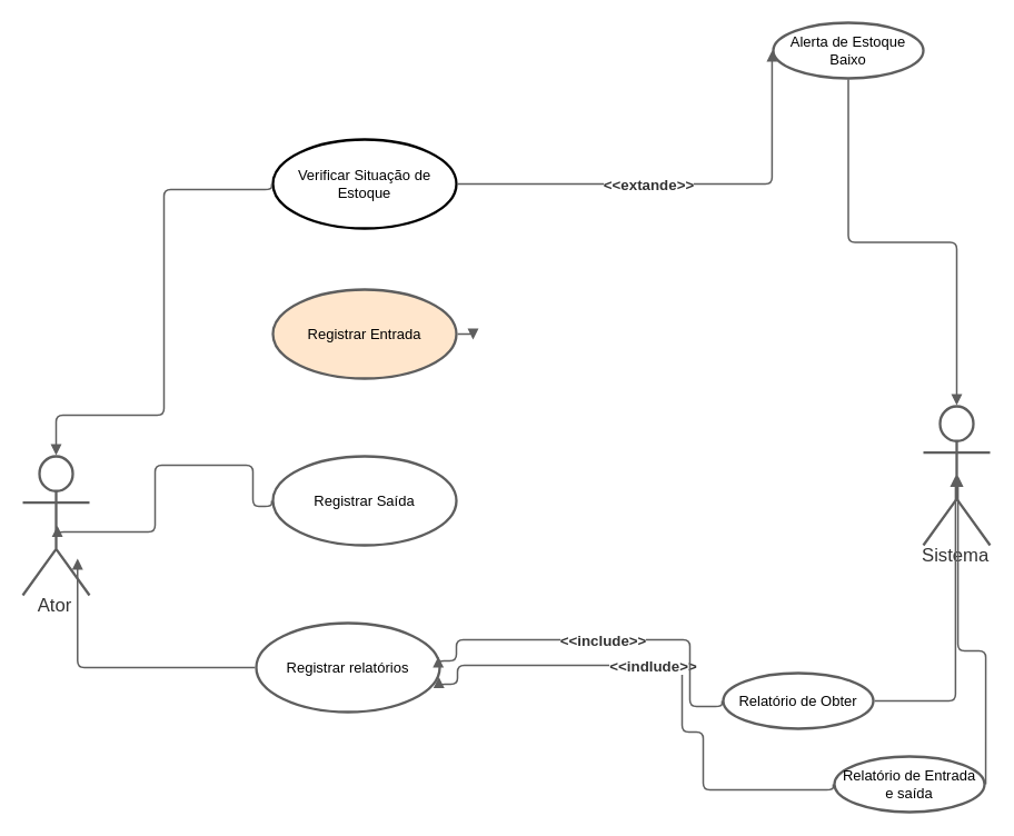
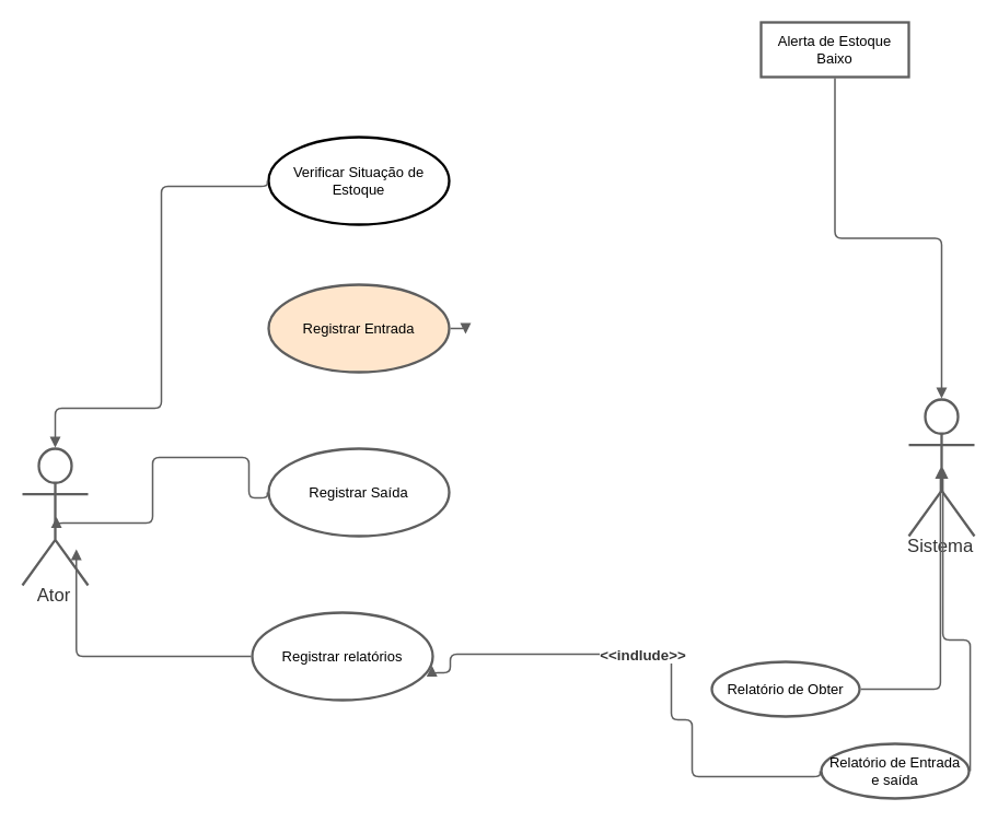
  <mxCell id="0" />
  <mxCell id="1" parent="0" />
  <mxCell id="2" value="Verificar Situação de Estoque" style="html=1;overflow=block;blockSpacing=1;whiteSpace=wrap;ellipse;fontSize=13;spacing=3.8;strokeOpacity=100;rounded=1;absoluteArcSize=1;arcSize=9;strokeWidth=2.3;lucidId=mt-2bgOAHsMb;" vertex="1" parent="1"><mxGeometry x="245" y="125" width="165" height="80" as="geometry" /></mxCell>
  <mxCell id="3" value="Ator" style="html=1;overflow=block;blockSpacing=1;shape=umlActor;labelPosition=center;verticalLabelPosition=bottom;verticalAlign=top;whiteSpace=nowrap;fontSize=16.7;fontColor=#333333;spacing=0;strokeColor=#5e5e5e;strokeOpacity=100;rounded=1;absoluteArcSize=1;arcSize=9;strokeWidth=2.3;lucidId=Bu-2PB0WC_F9;" vertex="1" parent="1"><mxGeometry x="20" y="410" width="60" height="125" as="geometry" /></mxCell>
  <mxCell id="4" value="Registrar Entrada" style="html=1;overflow=block;blockSpacing=1;whiteSpace=wrap;ellipse;fontSize=13;spacing=3.8;strokeColor=#5e5e5e;strokeOpacity=100;rounded=1;absoluteArcSize=1;arcSize=9;strokeWidth=2.3;lucidId=NA-27-uLabnv;fillColor=#ffe6cc;" vertex="1" parent="1"><mxGeometry x="245" y="260" width="165" height="80" as="geometry" /></mxCell>
  <mxCell id="5" value="Registrar Saída" style="html=1;overflow=block;blockSpacing=1;whiteSpace=wrap;ellipse;fontSize=13;spacing=3.8;strokeColor=#5e5e5e;strokeOpacity=100;rounded=1;absoluteArcSize=1;arcSize=9;strokeWidth=2.3;lucidId=OA-2yGxJ8jJ~;" vertex="1" parent="1"><mxGeometry x="245" y="410" width="165" height="80" as="geometry" /></mxCell>
  <mxCell id="6" value="Registrar relatórios" style="html=1;overflow=block;blockSpacing=1;whiteSpace=wrap;ellipse;fontSize=13;spacing=3.8;strokeColor=#5e5e5e;strokeOpacity=100;rounded=1;absoluteArcSize=1;arcSize=9;strokeWidth=2.3;lucidId=UA-2cxu0X4r2;" vertex="1" parent="1"><mxGeometry x="230" y="560" width="165" height="80" as="geometry" /></mxCell>
  <mxCell id="7" value="" style="html=1;jettySize=18;whiteSpace=wrap;fontSize=13;strokeColor=#5E5E5E;strokeWidth=1.5;rounded=1;arcSize=12;edgeStyle=orthogonalEdgeStyle;startArrow=none;endArrow=block;endFill=1;exitX=1.007;exitY=0.5;exitPerimeter=0;lucidId=BC-2jBTFA~EH;" edge="1" parent="1" source="4"><mxGeometry width="100" height="100" relative="1" as="geometry"><Array as="points" /><mxPoint x="425" y="305" as="targetPoint" /></mxGeometry></mxCell>
  <mxCell id="8" value="Relatório de Entrada e saída" style="html=1;overflow=block;blockSpacing=1;whiteSpace=wrap;ellipse;fontSize=13;spacing=3.8;strokeColor=#5e5e5e;strokeOpacity=100;rounded=1;absoluteArcSize=1;arcSize=9;strokeWidth=2.3;lucidId=YD-2OxyvWWv7;" vertex="1" parent="1"><mxGeometry x="750" y="680" width="135" height="50" as="geometry" /></mxCell>
  <mxCell id="9" value="Relatório de Obter" style="html=1;overflow=block;blockSpacing=1;whiteSpace=wrap;ellipse;fontSize=13;spacing=3.8;strokeColor=#5e5e5e;strokeOpacity=100;rounded=1;absoluteArcSize=1;arcSize=9;strokeWidth=2.3;lucidId=tE-2r5AwD_ln;" vertex="1" parent="1"><mxGeometry x="650" y="605" width="135" height="50" as="geometry" /></mxCell>
  <mxCell id="10" value="" style="html=1;jettySize=18;whiteSpace=wrap;fontSize=13;strokeColor=#5E5E5E;strokeWidth=1.5;rounded=1;arcSize=12;edgeStyle=orthogonalEdgeStyle;startArrow=none;endArrow=block;endFill=1;exitX=-0.008;exitY=0.5;exitPerimeter=0;entryX=0.996;entryY=0.607;entryPerimeter=0;lucidId=4F-2Tjj0jD9R;" edge="1" parent="1" source="8" target="6"><mxGeometry width="100" height="100" relative="1" as="geometry"><Array as="points"><mxPoint x="632" y="710" /><mxPoint x="632" y="658" /><mxPoint x="613" y="658" /><mxPoint x="613" y="598" /><mxPoint x="411" y="598" /><mxPoint x="411" y="615" /></Array></mxGeometry></mxCell>
  <mxCell id="11" value="&amp;lt;&amp;lt;indlude&amp;gt;&amp;gt;" style="text;html=1;resizable=0;labelBackgroundColor=default;align=center;verticalAlign=middle;fontStyle=1;fontColor=#333333;fontSize=13.3;" vertex="1" parent="10"><mxGeometry x="0.128" relative="1" as="geometry" /></mxCell>
  <mxCell id="12" value="" style="html=1;jettySize=18;whiteSpace=wrap;fontSize=13;strokeColor=#5E5E5E;strokeWidth=1.5;rounded=1;arcSize=12;edgeStyle=orthogonalEdgeStyle;startArrow=none;endArrow=block;endFill=1;exitX=-0.007;exitY=0.5;exitPerimeter=0;entryX=0.5;entryY=-0.008;entryPerimeter=0;lucidId=yK-2WsW~t7N8;" edge="1" parent="1" source="2" target="3"><mxGeometry width="100" height="100" relative="1" as="geometry"><Array as="points"><mxPoint x="147" y="170" /><mxPoint x="147" y="373" /><mxPoint x="50" y="373" /></Array></mxGeometry></mxCell>
  <mxCell id="13" value="" style="html=1;jettySize=18;whiteSpace=wrap;fontSize=13;strokeColor=#5E5E5E;strokeWidth=1.5;rounded=1;arcSize=12;edgeStyle=orthogonalEdgeStyle;startArrow=none;endArrow=block;endFill=1;exitX=-0.007;exitY=0.5;exitPerimeter=0;entryX=0.519;entryY=0.5;entryPerimeter=0;lucidId=HK-2LC046P9L;" edge="1" parent="1" source="5" target="3"><mxGeometry width="100" height="100" relative="1" as="geometry"><Array as="points"><mxPoint x="227" y="455" /><mxPoint x="227" y="418" /><mxPoint x="139" y="418" /><mxPoint x="139" y="478" /></Array></mxGeometry></mxCell>
- <mxCell id="14" value="Alerta de Estoque  Baixo" style="html=1;overflow=block;blockSpacing=1;whiteSpace=wrap;ellipse;fontSize=13;spacing=3.8;strokeColor=#5e5e5e;strokeOpacity=100;rounded=1;absoluteArcSize=1;arcSize=9;strokeWidth=2.3;lucidId=H--2z~g60Yl2;" vertex="1" parent="1"><mxGeometry x="695" y="20" width="135" height="50" as="geometry" /></mxCell>
- <mxCell id="15" value="" style="html=1;jettySize=18;whiteSpace=wrap;fontSize=13;strokeColor=#5E5E5E;strokeWidth=1.5;rounded=1;arcSize=12;edgeStyle=orthogonalEdgeStyle;startArrow=none;endArrow=block;endFill=1;exitX=1.007;exitY=0.5;exitPerimeter=0;entryX=-0.008;entryY=0.5;entryPerimeter=0;lucidId=y.-2twQsLEgc;" edge="1" parent="1" source="2" target="14"><mxGeometry width="100" height="100" relative="1" as="geometry"><Array as="points" /></mxGeometry></mxCell>
- <mxCell id="16" value="&amp;lt;&amp;lt;extande&amp;gt;&amp;gt;" style="text;html=1;resizable=0;labelBackgroundColor=default;align=center;verticalAlign=middle;fontStyle=1;fontColor=#333333;fontSize=13.3;" vertex="1" parent="15"><mxGeometry x="-0.149" relative="1" as="geometry" /></mxCell>
+ <mxCell id="14" value="Alerta de Estoque  Baixo" style="html=1;overflow=block;blockSpacing=1;whiteSpace=wrap;fontSize=13;spacing=3.8;strokeColor=#5e5e5e;strokeOpacity=100;absoluteArcSize=1;arcSize=9;strokeWidth=2.3;lucidId=H--2z~g60Yl2;rounded=0;" vertex="1" parent="1"><mxGeometry x="695" y="20" width="135" height="50" as="geometry" /></mxCell>
  <mxCell id="17" value="" style="html=1;jettySize=18;whiteSpace=wrap;fontSize=13;strokeColor=#5E5E5E;strokeWidth=1.5;rounded=1;arcSize=12;edgeStyle=orthogonalEdgeStyle;startArrow=none;endArrow=block;endFill=1;exitX=-0.007;exitY=0.5;exitPerimeter=0;entryX=0.821;entryY=0.736;entryPerimeter=0;lucidId=oh_2_Cila35R;" edge="1" parent="1" source="6" target="3"><mxGeometry width="100" height="100" relative="1" as="geometry"><Array as="points" /></mxGeometry></mxCell>
- <mxCell id="18" value="" style="html=1;jettySize=18;whiteSpace=wrap;fontSize=13;strokeColor=#5E5E5E;strokeWidth=1.5;rounded=1;arcSize=12;edgeStyle=orthogonalEdgeStyle;startArrow=none;endArrow=block;endFill=1;exitX=-0.008;exitY=0.5;exitPerimeter=0;entryX=0.992;entryY=0.377;entryPerimeter=0;lucidId=Sh_21T8hwLlH;" edge="1" parent="1" source="9" target="6"><mxGeometry width="100" height="100" relative="1" as="geometry"><Array as="points"><mxPoint x="620" y="635" /><mxPoint x="620" y="575" /><mxPoint x="410" y="575" /><mxPoint x="410" y="594" /></Array></mxGeometry></mxCell>
- <mxCell id="19" value="&amp;lt;&amp;lt;include&amp;gt;&amp;gt;" style="text;html=1;resizable=0;labelBackgroundColor=default;align=center;verticalAlign=middle;fontStyle=1;fontColor=#333333;fontSize=13.3;" vertex="1" parent="18"><mxGeometry relative="1" as="geometry" /></mxCell>
  <mxCell id="20" value="Sistema" style="html=1;overflow=block;blockSpacing=1;shape=umlActor;labelPosition=center;verticalLabelPosition=bottom;verticalAlign=top;whiteSpace=nowrap;fontSize=16.7;fontColor=#333333;spacing=0;strokeColor=#5e5e5e;strokeOpacity=100;rounded=1;absoluteArcSize=1;arcSize=9;strokeWidth=2.3;lucidId=pj_20NK00Xi4;" vertex="1" parent="1"><mxGeometry x="830" y="365" width="60" height="125" as="geometry" /></mxCell>
  <mxCell id="21" value="" style="html=1;jettySize=18;whiteSpace=wrap;fontSize=13;strokeColor=#5E5E5E;strokeWidth=1.5;rounded=1;arcSize=12;edgeStyle=orthogonalEdgeStyle;startArrow=none;endArrow=block;endFill=1;exitX=1.008;exitY=0.5;exitPerimeter=0;entryX=0.482;entryY=0.5;entryPerimeter=0;lucidId=zj_2Er0ZhbUz;" edge="1" parent="1" source="9" target="20"><mxGeometry width="100" height="100" relative="1" as="geometry"><Array as="points" /></mxGeometry></mxCell>
  <mxCell id="22" value="" style="html=1;jettySize=18;whiteSpace=wrap;fontSize=13;strokeColor=#5E5E5E;strokeWidth=1.5;rounded=1;arcSize=12;edgeStyle=orthogonalEdgeStyle;startArrow=none;endArrow=block;endFill=1;exitX=1.008;exitY=0.5;exitPerimeter=0;entryX=0.519;entryY=0.5;entryPerimeter=0;lucidId=Gj_2UUSiDYDz;" edge="1" parent="1" source="8" target="20"><mxGeometry width="100" height="100" relative="1" as="geometry"><Array as="points" /></mxGeometry></mxCell>
  <mxCell id="23" value="" style="html=1;jettySize=18;whiteSpace=wrap;fontSize=13;strokeColor=#5E5E5E;strokeWidth=1.5;rounded=1;arcSize=12;edgeStyle=orthogonalEdgeStyle;startArrow=none;endArrow=block;endFill=1;exitX=0.5;exitY=1.019;exitPerimeter=0;entryX=0.5;entryY=-0.008;entryPerimeter=0;lucidId=Bk_2tVIGpBTN;" edge="1" parent="1" source="14" target="20"><mxGeometry width="100" height="100" relative="1" as="geometry"><Array as="points" /></mxGeometry></mxCell>
